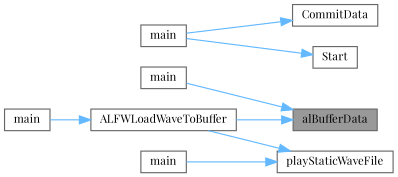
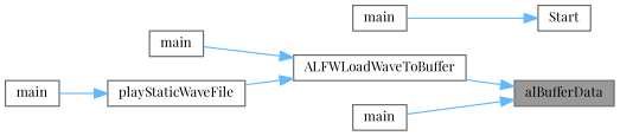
  digraph {
    fontname="Playfair Display"
    rankdir=RL
    node [color=grey40 fillcolor=white fontname="Playfair Display" fontsize=10 shape=box style=filled]
    edge [color=steelblue1 dir=back fontname="Playfair Display" fontsize=10 labelfontname=Helvetica labelfontsize=10 style=solid]
    n1 [color=gray40 fillcolor=grey60 fontcolor=black height=0.2 label=alBufferData width=0.4]
    n2 [height=0.2 label=ALFWLoadWaveToBuffer width=0.4]
    n3 [height=0.2 label=main width=0.4]
    n4 [height=0.2 label=main width=0.4]
    n5 [height=0.2 label=playStaticWaveFile width=0.4]
-   n6 [height=0.2 label=CommitData width=0.4]
    n7 [height=0.2 label=main width=0.4]
    n8 [height=0.2 label=Start width=0.4]
    n9 [height=0.2 label=main width=0.4]
    n1 -> n2
    n1 -> n3
    n2 -> n4
-   n5 -> n2
+   n2 -> n5
    n5 -> n9
-   n6 -> n7
    n8 -> n7
  }
